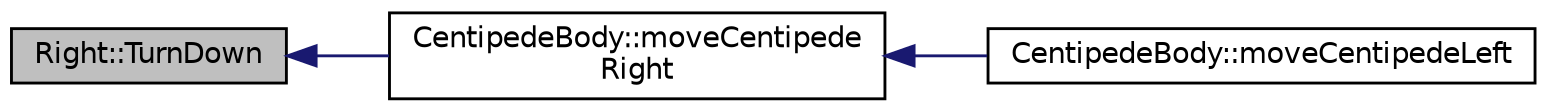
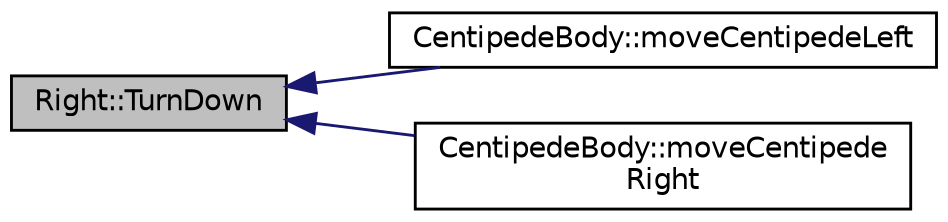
  digraph {
    rankdir=LR
    node [color=black fillcolor=white fontname=Helvetica fontsize=10 shape=record style=filled]
    edge [color=midnightblue dir=back fontname=Helvetica fontsize=10 labelfontname=Helvetica labelfontsize=10 style=solid]
    n1 [fillcolor=grey75 fontcolor=black height=0.2 label="Right::TurnDown" width=0.4]
    n2 [height=0.2 label="CentipedeBody::moveCentipedeLeft" width=0.4]
    n3 [height=0.2 label="CentipedeBody::moveCentipede\lRight" width=0.4]
-   n3 -> n2
+   n1 -> n2
    n1 -> n3
  }
